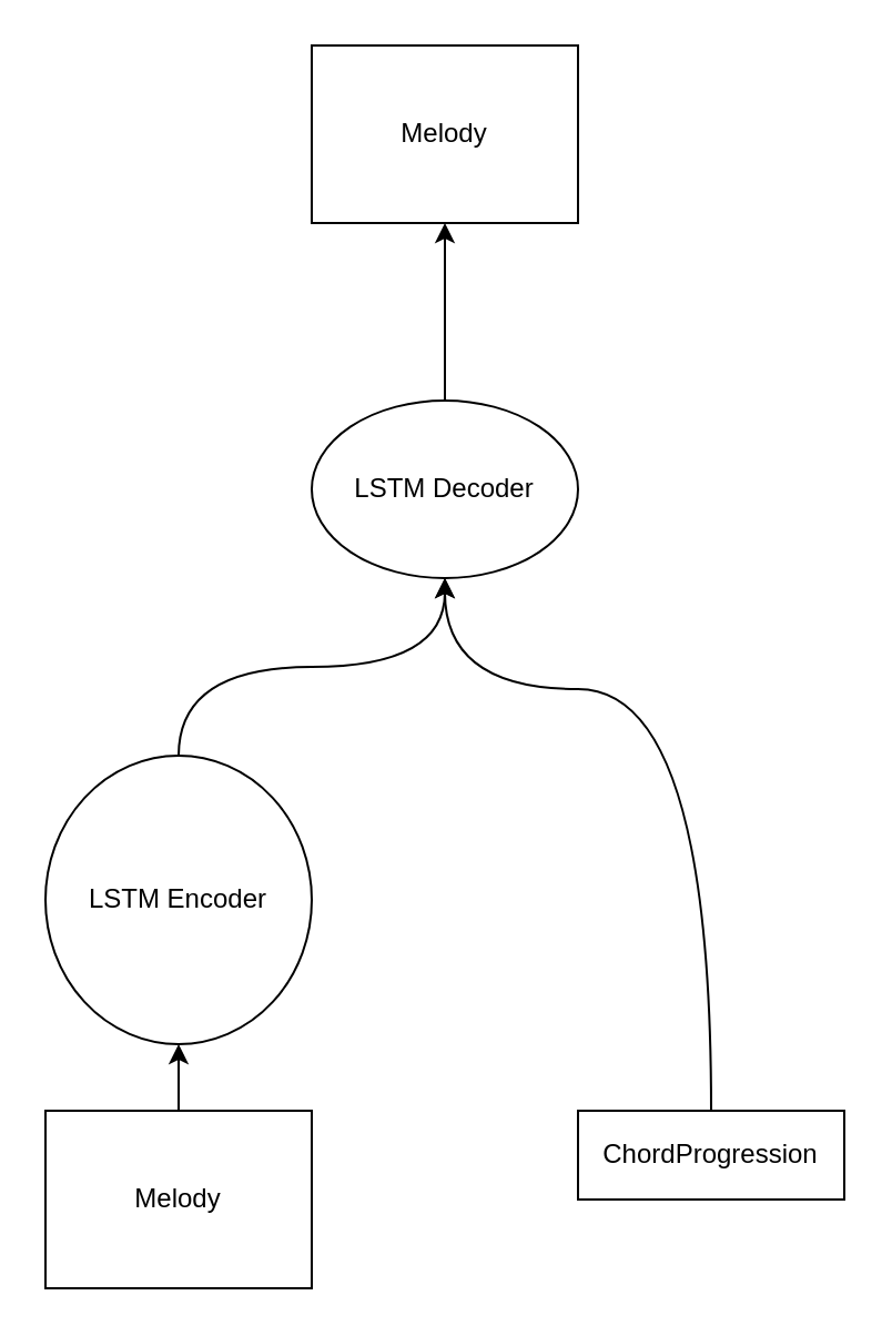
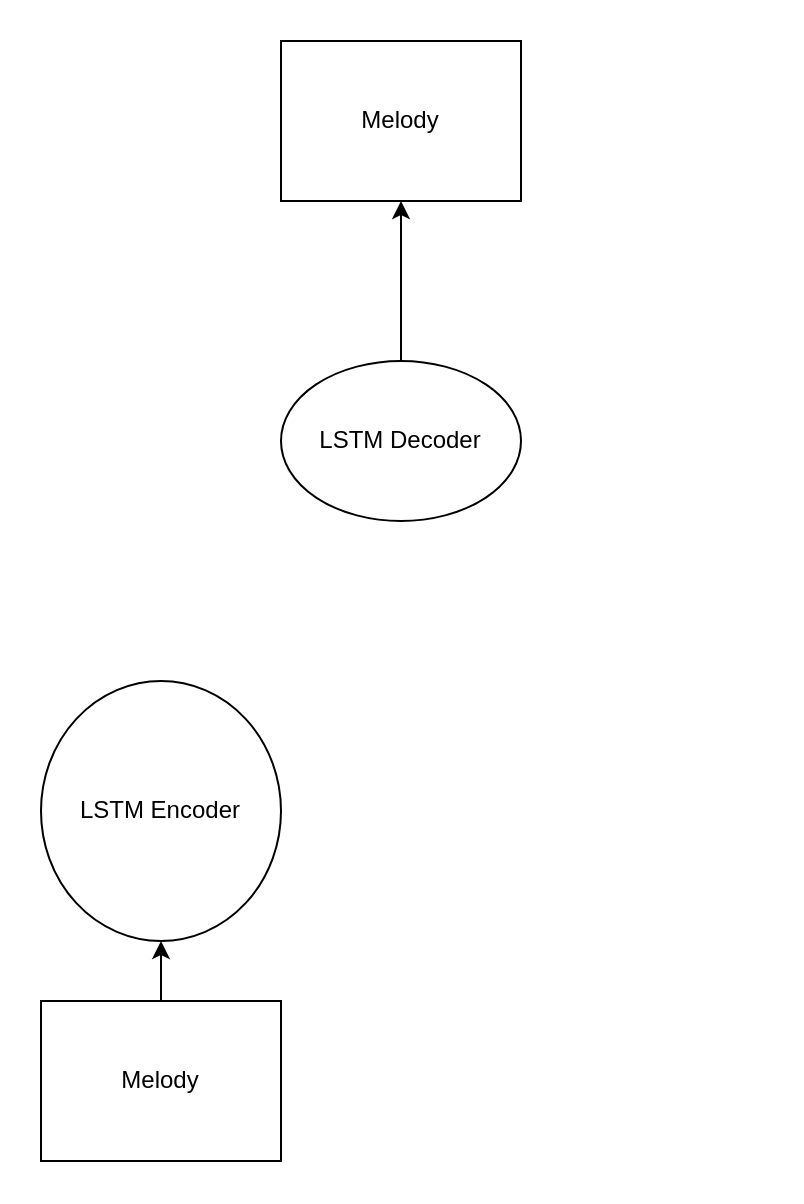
  <mxCell id="0" />
  <mxCell id="1" parent="0" />
  <mxCell id="2" style="edgeStyle=orthogonalEdgeStyle;html=1;curved=1;" edge="1" parent="1" source="3" target="7"><mxGeometry relative="1" as="geometry" /></mxCell>
  <mxCell id="3" value="Melody" style="rounded=0;whiteSpace=wrap;html=1;" vertex="1" parent="1"><mxGeometry x="20" y="500" width="120" height="80" as="geometry" /></mxCell>
- <mxCell id="4" style="edgeStyle=orthogonalEdgeStyle;curved=1;html=1;strokeWidth=1;" edge="1" parent="1" source="5" target="9"><mxGeometry relative="1" as="geometry"><Array as="points"><mxPoint x="320" y="310" /><mxPoint x="200" y="310" /></Array></mxGeometry></mxCell>
- <mxCell id="5" value="ChordProgression" style="rounded=0;whiteSpace=wrap;html=1;" vertex="1" parent="1"><mxGeometry x="260" y="500" width="120" height="40" as="geometry" /></mxCell>
- <mxCell id="6" style="edgeStyle=orthogonalEdgeStyle;html=1;entryX=0.5;entryY=1;entryDx=0;entryDy=0;strokeWidth=1;curved=1;" edge="1" parent="1" source="7" target="9"><mxGeometry relative="1" as="geometry" /></mxCell>
  <mxCell id="7" value="LSTM Encoder" style="ellipse;whiteSpace=wrap;html=1;" vertex="1" parent="1"><mxGeometry x="20" y="340" width="120" height="130" as="geometry" /></mxCell>
  <mxCell id="8" style="edgeStyle=orthogonalEdgeStyle;curved=1;html=1;entryX=0.5;entryY=1;entryDx=0;entryDy=0;strokeWidth=1;" edge="1" parent="1" source="9" target="10"><mxGeometry relative="1" as="geometry" /></mxCell>
  <mxCell id="9" value="LSTM Decoder" style="ellipse;whiteSpace=wrap;html=1;" vertex="1" parent="1"><mxGeometry x="140" y="180" width="120" height="80" as="geometry" /></mxCell>
  <mxCell id="10" value="Melody" style="rounded=0;whiteSpace=wrap;html=1;" vertex="1" parent="1"><mxGeometry x="140" y="20" width="120" height="80" as="geometry" /></mxCell>
